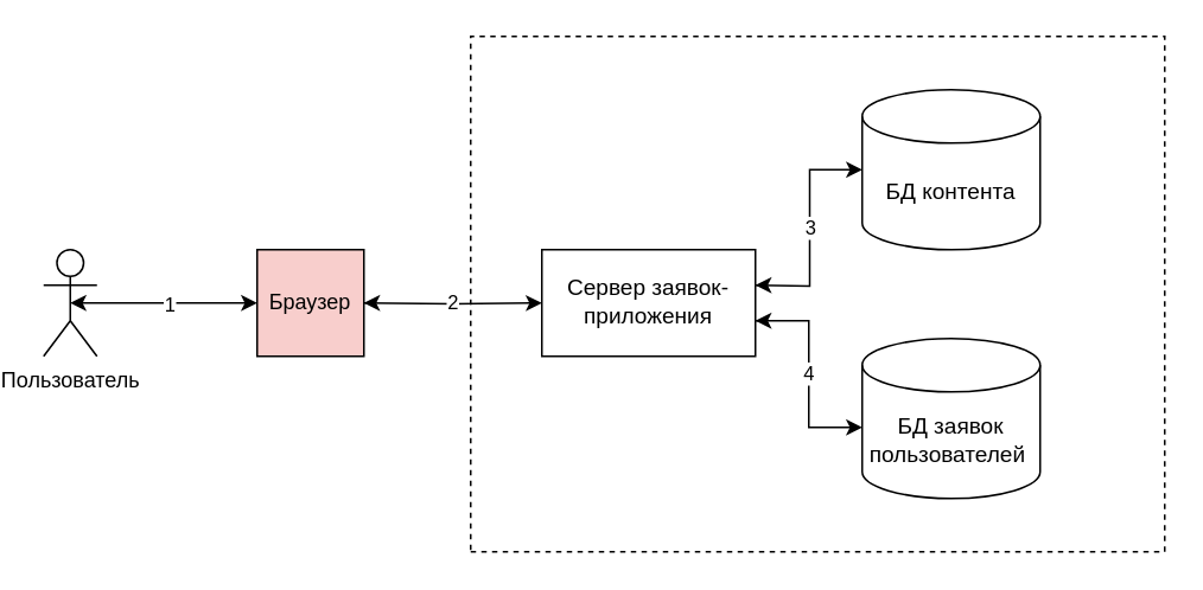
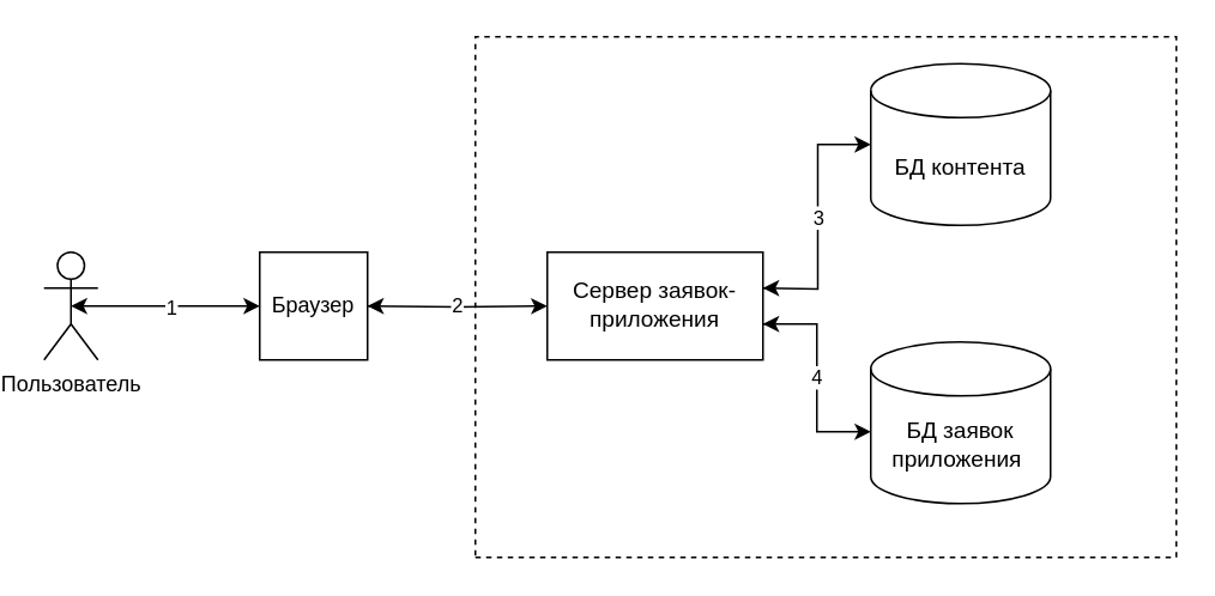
  <mxCell id="0" />
  <mxCell id="1" parent="0" />
  <mxCell id="2" value="Пользователь" style="shape=umlActor;verticalLabelPosition=bottom;verticalAlign=top;html=1;outlineConnect=0;" parent="1" vertex="1"><mxGeometry x="20" y="140" width="30" height="60" as="geometry" /></mxCell>
- <mxCell id="3" value="Браузер" style="whiteSpace=wrap;html=1;aspect=fixed;fillColor=#f8cecc;" parent="1" vertex="1"><mxGeometry x="140" y="140" width="60" height="60" as="geometry" /></mxCell>
+ <mxCell id="3" value="Браузер" style="whiteSpace=wrap;html=1;aspect=fixed;" parent="1" vertex="1"><mxGeometry x="140" y="140" width="60" height="60" as="geometry" /></mxCell>
  <mxCell id="4" value="&lt;span style=&quot;font-family: sans-serif ; font-size: 12.7px ; text-align: left ; background-color: rgb(255 , 255 , 255)&quot;&gt;Сервер заявок-приложения&lt;/span&gt;" style="rounded=0;whiteSpace=wrap;html=1;" parent="1" vertex="1"><mxGeometry x="300" y="140" width="120" height="60" as="geometry" /></mxCell>
- <mxCell id="5" value="&lt;span style=&quot;font-family: sans-serif ; font-size: 12.7px ; text-align: left ; background-color: rgb(255 , 255 , 255)&quot;&gt;БД контента&lt;/span&gt;" style="shape=cylinder3;whiteSpace=wrap;html=1;boundedLbl=1;backgroundOutline=1;size=15;" parent="1" vertex="1"><mxGeometry x="480" y="50" width="100" height="90" as="geometry" /></mxCell>
- <mxCell id="6" value="&lt;span style=&quot;font-family: sans-serif ; font-size: 12.7px ; text-align: left ; background-color: rgb(255 , 255 , 255)&quot;&gt;БД заявок пользователей&amp;nbsp;&lt;/span&gt;" style="shape=cylinder3;whiteSpace=wrap;html=1;boundedLbl=1;backgroundOutline=1;size=15;" parent="1" vertex="1"><mxGeometry x="480" y="190" width="100" height="90" as="geometry" /></mxCell>
+ <mxCell id="5" value="&lt;span style=&quot;font-family: sans-serif ; font-size: 12.7px ; text-align: left ; background-color: rgb(255 , 255 , 255)&quot;&gt;БД контента&lt;/span&gt;" style="shape=cylinder3;whiteSpace=wrap;html=1;boundedLbl=1;backgroundOutline=1;size=15;" parent="1" vertex="1"><mxGeometry x="480" y="35" width="100" height="90" as="geometry" /></mxCell>
+ <mxCell id="6" value="&lt;span style=&quot;font-family: sans-serif ; font-size: 12.7px ; text-align: left ; background-color: rgb(255 , 255 , 255)&quot;&gt;БД заявок приложения&amp;nbsp;&lt;/span&gt;" style="shape=cylinder3;whiteSpace=wrap;html=1;boundedLbl=1;backgroundOutline=1;size=15;" parent="1" vertex="1"><mxGeometry x="480" y="190" width="100" height="90" as="geometry" /></mxCell>
  <mxCell id="7" value="" style="endArrow=none;dashed=1;html=1;rounded=0;edgeStyle=orthogonalEdgeStyle;" parent="1" edge="1"><mxGeometry width="50" height="50" relative="1" as="geometry"><mxPoint x="260" y="310" as="sourcePoint" /><mxPoint x="260" y="310" as="targetPoint" /><Array as="points"><mxPoint x="650" y="310" /><mxPoint x="650" y="20" /><mxPoint x="260" y="20" /><mxPoint x="260" y="160" /></Array></mxGeometry></mxCell>
  <mxCell id="8" value="" style="endArrow=classic;html=1;rounded=0;edgeStyle=orthogonalEdgeStyle;" parent="1" edge="1"><mxGeometry relative="1" as="geometry"><mxPoint x="40" y="170" as="sourcePoint" /><mxPoint x="140" y="170" as="targetPoint" /><Array as="points"><mxPoint x="60" y="170" /><mxPoint x="60" y="170" /></Array></mxGeometry></mxCell>
  <mxCell id="9" value="1" style="edgeLabel;resizable=0;html=1;align=center;verticalAlign=middle;" parent="8" connectable="0" vertex="1"><mxGeometry relative="1" as="geometry" /></mxCell>
  <mxCell id="10" value="" style="html=1;rounded=0;edgeStyle=orthogonalEdgeStyle;entryX=0.5;entryY=0.5;entryDx=0;entryDy=0;entryPerimeter=0;" parent="1" target="2" edge="1"><mxGeometry width="100" relative="1" as="geometry"><mxPoint x="40" y="170" as="sourcePoint" /><mxPoint x="100" y="230" as="targetPoint" /></mxGeometry></mxCell>
  <mxCell id="11" value="2" style="endArrow=classic;html=1;rounded=0;edgeStyle=orthogonalEdgeStyle;entryX=0;entryY=0.5;entryDx=0;entryDy=0;" parent="1" target="4" edge="1"><mxGeometry relative="1" as="geometry"><mxPoint x="200" y="170" as="sourcePoint" /><mxPoint x="150" y="180" as="targetPoint" /></mxGeometry></mxCell>
  <mxCell id="12" value="3" style="endArrow=classic;html=1;rounded=0;edgeStyle=orthogonalEdgeStyle;entryX=0;entryY=0.5;entryDx=0;entryDy=0;entryPerimeter=0;" parent="1" target="5" edge="1"><mxGeometry relative="1" as="geometry"><mxPoint x="420" y="160" as="sourcePoint" /><mxPoint x="310" y="180" as="targetPoint" /></mxGeometry></mxCell>
  <mxCell id="13" value="4" style="endArrow=classic;html=1;rounded=0;edgeStyle=orthogonalEdgeStyle;" parent="1" edge="1"><mxGeometry relative="1" as="geometry"><mxPoint x="420" y="180" as="sourcePoint" /><mxPoint x="480" y="240" as="targetPoint" /><Array as="points"><mxPoint x="450" y="180" /><mxPoint x="450" y="240" /></Array></mxGeometry></mxCell>
  <mxCell id="14" value="" style="html=1;rounded=0;edgeStyle=orthogonalEdgeStyle;entryX=0.5;entryY=0.5;entryDx=0;entryDy=0;entryPerimeter=0;" parent="1" edge="1"><mxGeometry width="100" relative="1" as="geometry"><mxPoint x="425" y="180" as="sourcePoint" /><mxPoint x="420" y="180" as="targetPoint" /></mxGeometry></mxCell>
  <mxCell id="15" value="" style="html=1;rounded=0;edgeStyle=orthogonalEdgeStyle;entryX=0.5;entryY=0.5;entryDx=0;entryDy=0;entryPerimeter=0;" parent="1" edge="1"><mxGeometry width="100" relative="1" as="geometry"><mxPoint x="205" y="170" as="sourcePoint" /><mxPoint x="200" y="170" as="targetPoint" /></mxGeometry></mxCell>
  <mxCell id="16" value="" style="html=1;rounded=0;edgeStyle=orthogonalEdgeStyle;entryX=0.5;entryY=0.5;entryDx=0;entryDy=0;entryPerimeter=0;" parent="1" edge="1"><mxGeometry width="100" relative="1" as="geometry"><mxPoint x="425" y="160" as="sourcePoint" /><mxPoint x="420" y="160" as="targetPoint" /></mxGeometry></mxCell>
